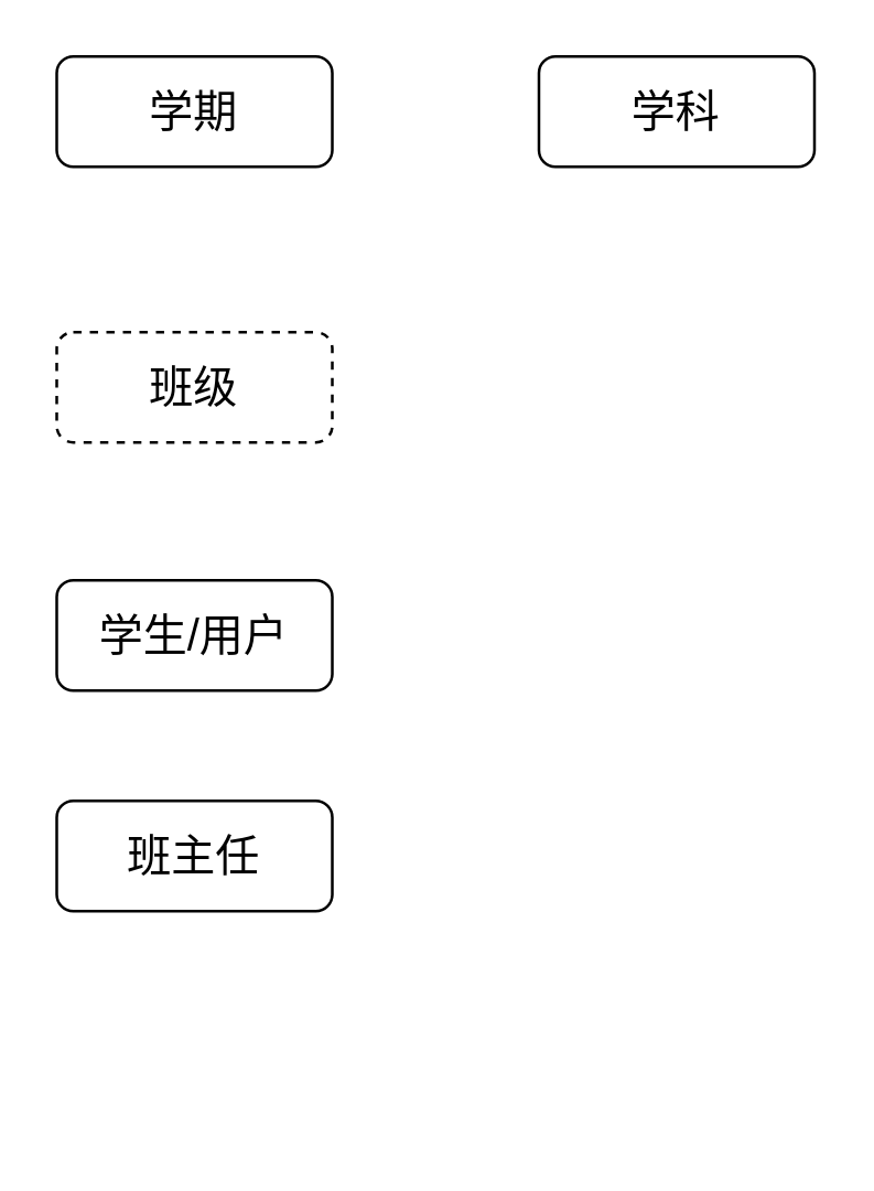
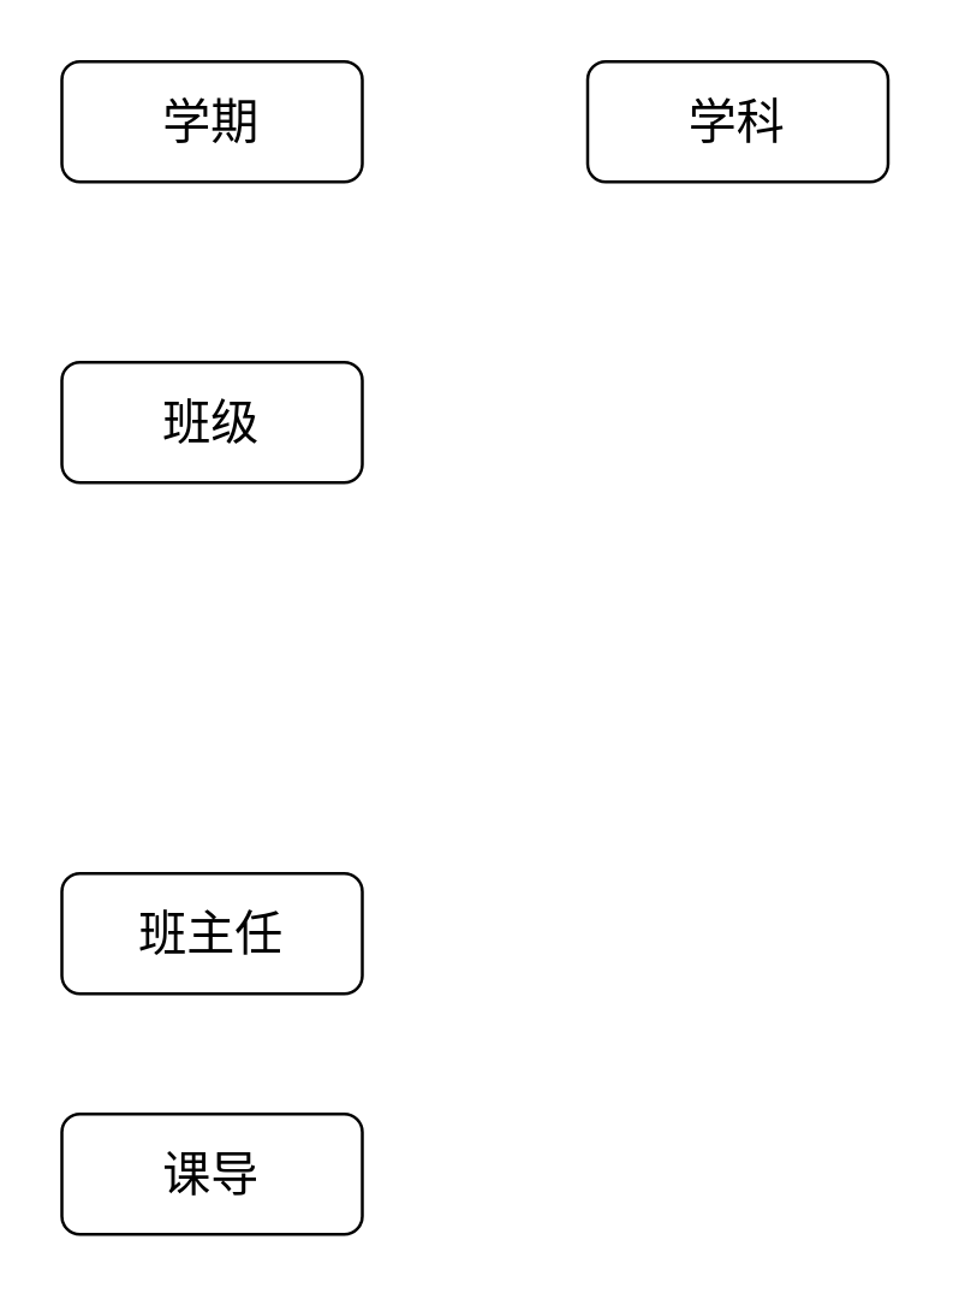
  <mxCell id="0" />
  <mxCell id="1" parent="0" />
  <mxCell id="2" value="&lt;font style=&quot;font-size: 16px;&quot;&gt;学期&lt;/font&gt;" style="rounded=1;whiteSpace=wrap;html=1;" vertex="1" parent="1"><mxGeometry x="20" y="20" width="100" height="40" as="geometry" /></mxCell>
- <mxCell id="3" value="&lt;font style=&quot;font-size: 16px;&quot;&gt;班级&lt;/font&gt;" style="rounded=1;whiteSpace=wrap;html=1;dashed=1;" vertex="1" parent="1"><mxGeometry x="20" y="120" width="100" height="40" as="geometry" /></mxCell>
- <mxCell id="4" value="&lt;font style=&quot;font-size: 16px;&quot;&gt;学生/用户&lt;/font&gt;" style="rounded=1;whiteSpace=wrap;html=1;" vertex="1" parent="1"><mxGeometry x="20" y="210" width="100" height="40" as="geometry" /></mxCell>
+ <mxCell id="3" value="&lt;font style=&quot;font-size: 16px;&quot;&gt;班级&lt;/font&gt;" style="rounded=1;whiteSpace=wrap;html=1;" vertex="1" parent="1"><mxGeometry x="20" y="120" width="100" height="40" as="geometry" /></mxCell>
  <mxCell id="5" value="&lt;font style=&quot;font-size: 16px;&quot;&gt;班主任&lt;/font&gt;" style="rounded=1;whiteSpace=wrap;html=1;" vertex="1" parent="1"><mxGeometry x="20" y="290" width="100" height="40" as="geometry" /></mxCell>
+ <mxCell id="6" value="&lt;font style=&quot;font-size: 16px;&quot;&gt;课导&lt;/font&gt;" style="rounded=1;whiteSpace=wrap;html=1;" vertex="1" parent="1"><mxGeometry x="20" y="370" width="100" height="40" as="geometry" /></mxCell>
  <mxCell id="7" value="&lt;font style=&quot;font-size: 16px;&quot;&gt;学科&lt;/font&gt;" style="rounded=1;whiteSpace=wrap;html=1;" vertex="1" parent="1"><mxGeometry x="195" y="20" width="100" height="40" as="geometry" /></mxCell>
